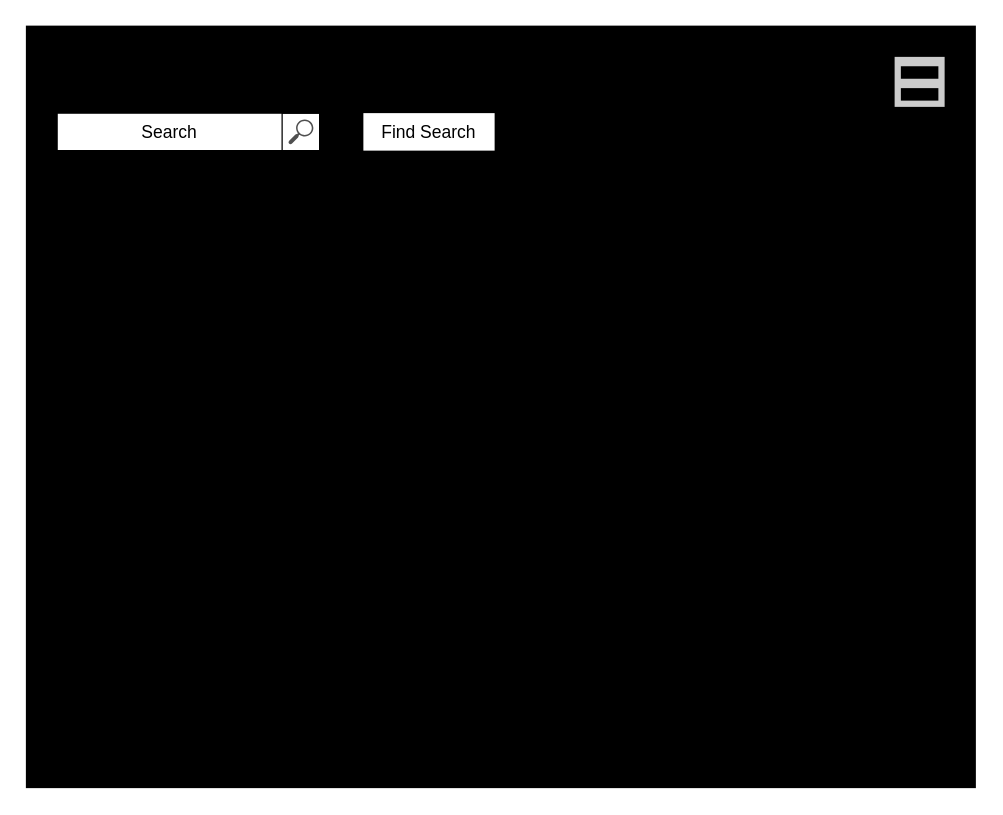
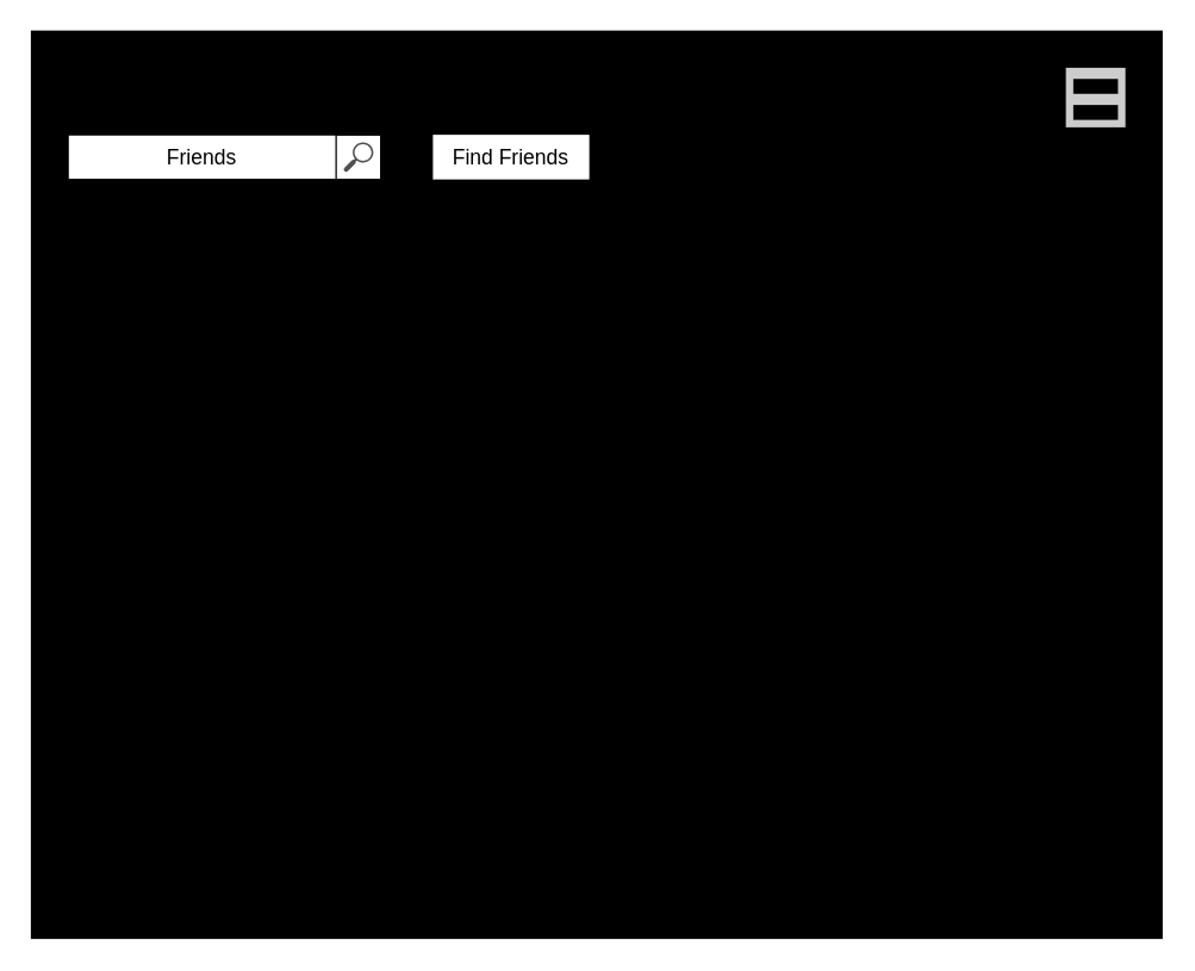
  <mxCell id="0" />
  <mxCell id="1" parent="0" />
  <mxCell id="2" value="" style="rounded=0;whiteSpace=wrap;html=1;fillColor=#000000;strokeColor=none;" parent="1" vertex="1"><mxGeometry x="20" y="20" width="760" height="610" as="geometry" /></mxCell>
  <mxCell id="3" value="" style="whiteSpace=wrap;html=1;aspect=fixed;fillColor=#CCCCCC;strokeColor=none;" parent="1" vertex="1"><mxGeometry x="715" y="45" width="40" height="40" as="geometry" /></mxCell>
  <mxCell id="4" value="" style="rounded=0;whiteSpace=wrap;html=1;fillColor=#000000;strokeColor=none;" parent="1" vertex="1"><mxGeometry x="720" y="52.5" width="30" height="10" as="geometry" /></mxCell>
  <mxCell id="5" value="" style="rounded=0;whiteSpace=wrap;html=1;fillColor=#000000;strokeColor=none;" parent="1" vertex="1"><mxGeometry x="720" y="70" width="30" height="10" as="geometry" /></mxCell>
  <mxCell id="6" value="" style="rounded=0;whiteSpace=wrap;html=1;fillColor=#FFFFFF;" parent="1" vertex="1"><mxGeometry x="45" y="90" width="210" height="30" as="geometry" /></mxCell>
  <mxCell id="7" value="" style="rounded=0;whiteSpace=wrap;html=1;fillColor=none;" parent="1" vertex="1"><mxGeometry x="225" y="90" width="30" height="30" as="geometry" /></mxCell>
  <mxCell id="8" value="" style="sketch=0;pointerEvents=1;shadow=0;dashed=0;html=1;strokeColor=none;fillColor=#505050;labelPosition=center;verticalLabelPosition=bottom;verticalAlign=top;outlineConnect=0;align=center;shape=mxgraph.office.concepts.search;" parent="1" vertex="1"><mxGeometry x="230" y="95" width="20" height="20" as="geometry" /></mxCell>
- <mxCell id="9" value="&lt;font color=&quot;#000000&quot; style=&quot;font-size: 14px&quot;&gt;Search&lt;/font&gt;" style="text;html=1;strokeColor=none;fillColor=none;align=center;verticalAlign=middle;whiteSpace=wrap;rounded=0;" parent="1" vertex="1"><mxGeometry x="45" y="90" width="180" height="30" as="geometry" /></mxCell>
- <mxCell id="10" value="&lt;font color=&quot;#000000&quot;&gt;&lt;span style=&quot;font-size: 14px&quot;&gt;Find Search&lt;/span&gt;&lt;/font&gt;" style="text;html=1;strokeColor=none;fillColor=#FFFFFF;align=center;verticalAlign=middle;whiteSpace=wrap;rounded=0;fontColor=#ffffff;" vertex="1" parent="1"><mxGeometry x="290" y="90" width="105" height="30" as="geometry" /></mxCell>
+ <mxCell id="9" value="&lt;font color=&quot;#000000&quot; style=&quot;font-size: 14px&quot;&gt;Friends&lt;/font&gt;" style="text;html=1;strokeColor=none;fillColor=none;align=center;verticalAlign=middle;whiteSpace=wrap;rounded=0;" parent="1" vertex="1"><mxGeometry x="45" y="90" width="180" height="30" as="geometry" /></mxCell>
+ <mxCell id="10" value="&lt;font color=&quot;#000000&quot;&gt;&lt;span style=&quot;font-size: 14px&quot;&gt;Find Friends&lt;/span&gt;&lt;/font&gt;" style="text;html=1;strokeColor=none;fillColor=#FFFFFF;align=center;verticalAlign=middle;whiteSpace=wrap;rounded=0;fontColor=#ffffff;" vertex="1" parent="1"><mxGeometry x="290" y="90" width="105" height="30" as="geometry" /></mxCell>
